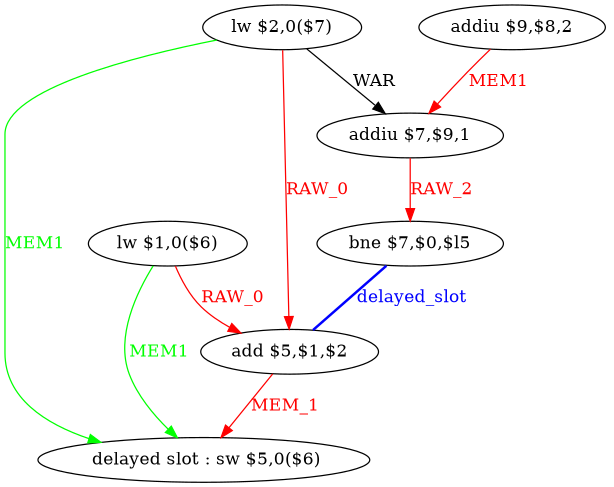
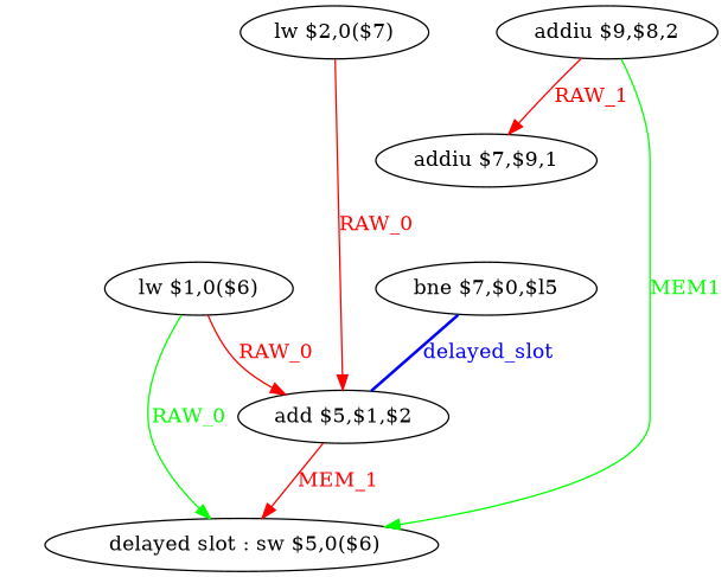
  digraph {
    node [shape=ellipse]
    edge [color=red fontcolor=red]
    n1 [label=" delayed slot : sw $5,0($6)"]
    n2 [label="bne $7,$0,$l5"]
    n3 [label="add $5,$1,$2"]
    n4 [label="lw $2,0($7)"]
    n5 [label="addiu $7,$9,1"]
    n6 [label="lw $1,0($6)"]
    n7 [label="addiu $9,$8,2"]
    n2 -> n3 [color=blue dir=none fontcolor=blue label=delayed_slot style=bold]
    n3 -> n1 [label=MEM_1]
-   n4 -> n1 [color=green fontcolor=green label=MEM1]
+   n7 -> n1 [color=green fontcolor=green label=MEM1]
    n4 -> n3 [label=RAW_0]
-   n4 -> n5 [label=WAR color="" fontcolor=""]
-   n5 -> n2 [label=RAW_2]
-   n6 -> n1 [color=green fontcolor=green label=MEM1]
+   n6 -> n1 [color=green fontcolor=green label=RAW_0]
    n6 -> n3 [label=RAW_0]
-   n7 -> n5 [label=MEM1]
+   n7 -> n5 [label=RAW_1]
  }
